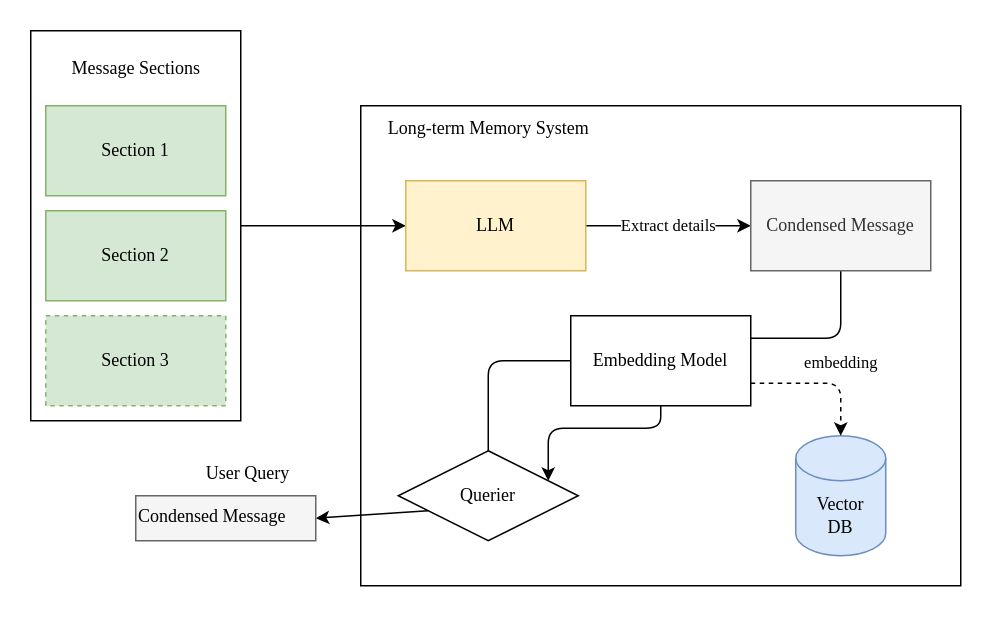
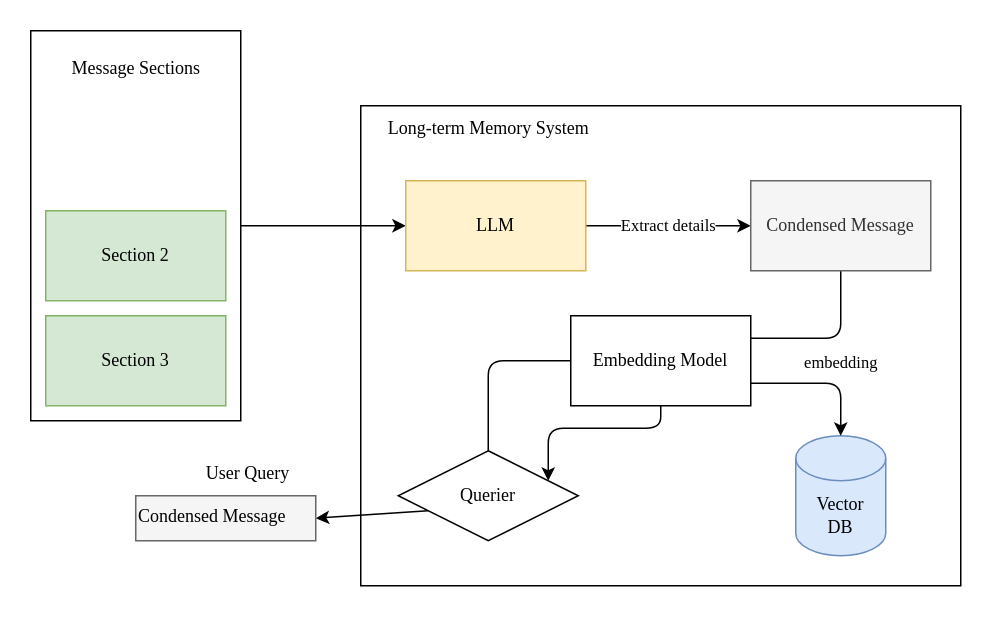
  <mxCell id="0" />
  <mxCell id="1" parent="0" />
  <mxCell id="2" value="" style="rounded=0;whiteSpace=wrap;html=1;fontFamily=Comic Sans MS;" vertex="1" parent="1"><mxGeometry x="240" y="70" width="400" height="320" as="geometry" /></mxCell>
  <mxCell id="3" style="edgeStyle=none;html=1;entryX=0;entryY=0.5;entryDx=0;entryDy=0;fontFamily=Comic Sans MS;" edge="1" parent="1" source="4" target="11"><mxGeometry relative="1" as="geometry" /></mxCell>
  <mxCell id="4" value="" style="rounded=0;whiteSpace=wrap;html=1;fontFamily=Comic Sans MS;" vertex="1" parent="1"><mxGeometry x="20" y="20" width="140" height="260" as="geometry" /></mxCell>
- <mxCell id="5" value="Section 1" style="rounded=0;whiteSpace=wrap;html=1;fontFamily=Comic Sans MS;fillColor=#d5e8d4;strokeColor=#82b366;" vertex="1" parent="1"><mxGeometry x="30" y="70" width="120" height="60" as="geometry" /></mxCell>
  <mxCell id="6" value="&lt;span style=&quot;color: rgb(0, 0, 0);&quot;&gt;Section 2&lt;/span&gt;" style="rounded=0;whiteSpace=wrap;html=1;fontFamily=Comic Sans MS;fillColor=#d5e8d4;strokeColor=#82b366;" vertex="1" parent="1"><mxGeometry x="30" y="140" width="120" height="60" as="geometry" /></mxCell>
- <mxCell id="7" value="&lt;span style=&quot;color: rgb(0, 0, 0);&quot;&gt;Section 3&lt;/span&gt;" style="rounded=0;whiteSpace=wrap;html=1;fontFamily=Comic Sans MS;fillColor=#d5e8d4;strokeColor=#82b366;dashed=1;" vertex="1" parent="1"><mxGeometry x="30" y="210" width="120" height="60" as="geometry" /></mxCell>
+ <mxCell id="7" value="&lt;span style=&quot;color: rgb(0, 0, 0);&quot;&gt;Section 3&lt;/span&gt;" style="rounded=0;whiteSpace=wrap;html=1;fontFamily=Comic Sans MS;fillColor=#d5e8d4;strokeColor=#82b366;" vertex="1" parent="1"><mxGeometry x="30" y="210" width="120" height="60" as="geometry" /></mxCell>
  <mxCell id="8" value="Message Sections" style="text;html=1;align=center;verticalAlign=middle;resizable=0;points=[];autosize=1;fontFamily=Comic Sans MS;" vertex="1" parent="1"><mxGeometry x="30" y="30" width="120" height="30" as="geometry" /></mxCell>
  <mxCell id="9" value="Long-term Memory System" style="text;html=1;align=center;verticalAlign=middle;resizable=0;points=[];autosize=1;strokeColor=none;fillColor=none;fontFamily=Comic Sans MS;" vertex="1" parent="1"><mxGeometry x="235" y="70" width="180" height="30" as="geometry" /></mxCell>
  <mxCell id="10" value="Extract details" style="edgeStyle=none;html=1;fontFamily=Comic Sans MS;" edge="1" parent="1" source="11" target="14"><mxGeometry relative="1" as="geometry" /></mxCell>
  <mxCell id="11" value="LLM" style="rounded=0;whiteSpace=wrap;html=1;fontFamily=Comic Sans MS;fillColor=#fff2cc;strokeColor=#d6b656;" vertex="1" parent="1"><mxGeometry x="270" y="120" width="120" height="60" as="geometry" /></mxCell>
  <mxCell id="12" style="edgeStyle=orthogonalEdgeStyle;html=1;exitX=0.5;exitY=1;exitDx=0;exitDy=0;entryX=1;entryY=0.25;entryDx=0;entryDy=0;endArrow=none;endFill=0;fontFamily=Comic Sans MS;" edge="1" parent="1" source="14" target="17"><mxGeometry relative="1" as="geometry" /></mxCell>
  <mxCell id="13" value="embedding" style="edgeLabel;html=1;align=center;verticalAlign=middle;resizable=0;points=[];fontFamily=Comic Sans MS;" vertex="1" connectable="0" parent="12"><mxGeometry x="0.21" y="-3" relative="1" as="geometry"><mxPoint x="18" y="18" as="offset" /></mxGeometry></mxCell>
  <mxCell id="14" value="Condensed Message" style="rounded=0;whiteSpace=wrap;html=1;fontFamily=Comic Sans MS;fillColor=#f5f5f5;fontColor=#333333;strokeColor=#666666;" vertex="1" parent="1"><mxGeometry x="500" y="120" width="120" height="60" as="geometry" /></mxCell>
  <mxCell id="15" value="Vector&lt;br&gt;DB" style="shape=cylinder3;whiteSpace=wrap;html=1;boundedLbl=1;backgroundOutline=1;size=15;fontFamily=Comic Sans MS;fillColor=#dae8fc;strokeColor=#6c8ebf;" vertex="1" parent="1"><mxGeometry x="530" y="290" width="60" height="80" as="geometry" /></mxCell>
  <mxCell id="16" style="edgeStyle=orthogonalEdgeStyle;html=1;exitX=0.5;exitY=1;exitDx=0;exitDy=0;entryX=1;entryY=0.25;entryDx=0;entryDy=0;fontFamily=Comic Sans MS;" edge="1" parent="1" source="17" target="21"><mxGeometry relative="1" as="geometry" /></mxCell>
  <mxCell id="17" value="Embedding Model" style="rounded=0;whiteSpace=wrap;html=1;fontFamily=Comic Sans MS;" vertex="1" parent="1"><mxGeometry x="380" y="210" width="120" height="60" as="geometry" /></mxCell>
- <mxCell id="18" style="edgeStyle=orthogonalEdgeStyle;html=1;exitX=1;exitY=0.75;exitDx=0;exitDy=0;entryX=0.5;entryY=0;entryDx=0;entryDy=0;entryPerimeter=0;fontFamily=Comic Sans MS;dashed=1;" edge="1" parent="1" source="17" target="15"><mxGeometry relative="1" as="geometry" /></mxCell>
+ <mxCell id="18" style="edgeStyle=orthogonalEdgeStyle;html=1;exitX=1;exitY=0.75;exitDx=0;exitDy=0;entryX=0.5;entryY=0;entryDx=0;entryDy=0;entryPerimeter=0;fontFamily=Comic Sans MS;" edge="1" parent="1" source="17" target="15"><mxGeometry relative="1" as="geometry" /></mxCell>
  <mxCell id="19" style="edgeStyle=orthogonalEdgeStyle;html=1;exitX=0.5;exitY=0;exitDx=0;exitDy=0;entryX=0;entryY=0.5;entryDx=0;entryDy=0;endArrow=none;endFill=0;fontFamily=Comic Sans MS;" edge="1" parent="1" source="21" target="17"><mxGeometry relative="1" as="geometry" /></mxCell>
  <mxCell id="20" style="edgeStyle=none;html=1;exitX=0;exitY=0.75;exitDx=0;exitDy=0;entryX=1;entryY=0.5;entryDx=0;entryDy=0;" edge="1" parent="1" source="21" target="23"><mxGeometry relative="1" as="geometry"><mxPoint x="210" y="344.609" as="targetPoint" /></mxGeometry></mxCell>
  <mxCell id="21" value="Querier" style="rhombus;whiteSpace=wrap;html=1;fontFamily=Comic Sans MS;" vertex="1" parent="1"><mxGeometry x="265" y="300" width="120" height="60" as="geometry" /></mxCell>
  <mxCell id="22" value="User Query" style="text;html=1;align=center;verticalAlign=middle;whiteSpace=wrap;rounded=0;fontFamily=Comic Sans MS;" vertex="1" parent="1"><mxGeometry x="120" y="300" width="90" height="30" as="geometry" /></mxCell>
  <mxCell id="23" value="&lt;span style=&quot;color: rgb(0, 0, 0); font-family: &amp;quot;Comic Sans MS&amp;quot;; text-align: center;&quot;&gt;Condensed Message&lt;/span&gt;" style="text;whiteSpace=wrap;html=1;fillColor=#f5f5f5;fontColor=#333333;strokeColor=#666666;" vertex="1" parent="1"><mxGeometry x="90" y="330" width="120" height="30" as="geometry" /></mxCell>
